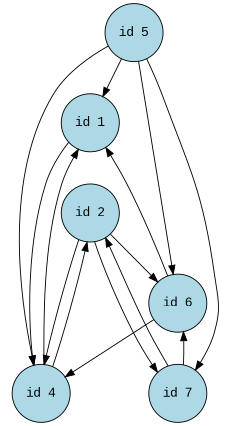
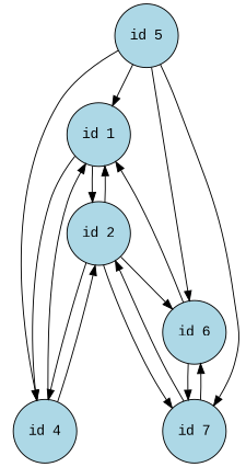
  digraph {
    fontname="Liberation Mono"
    rankdir=TB
    node [fillcolor=lightblue fontname="Liberation Mono" fontsize=14 shape=circle style=filled]
    edge [fontname="Liberation Mono"]
    n1 [label="id 1"]
    n2 [label="id 2"]
    n3 [label="id 4"]
    n4 [label="id 7"]
    n5 [label="id 6"]
    n6 [label="id 5"]
+   n1 -> n2
    n1 -> n3
+   n2 -> n1
    n2 -> n3
    n2 -> n4
    n2 -> n5
    n3 -> n1
    n3 -> n2
    n4 -> n2
    n4 -> n5
    n5 -> n1
-   n5 -> n3
+   n5 -> n4
    n6 -> n1
    n6 -> n3
    n6 -> n4
    n6 -> n5
  }
